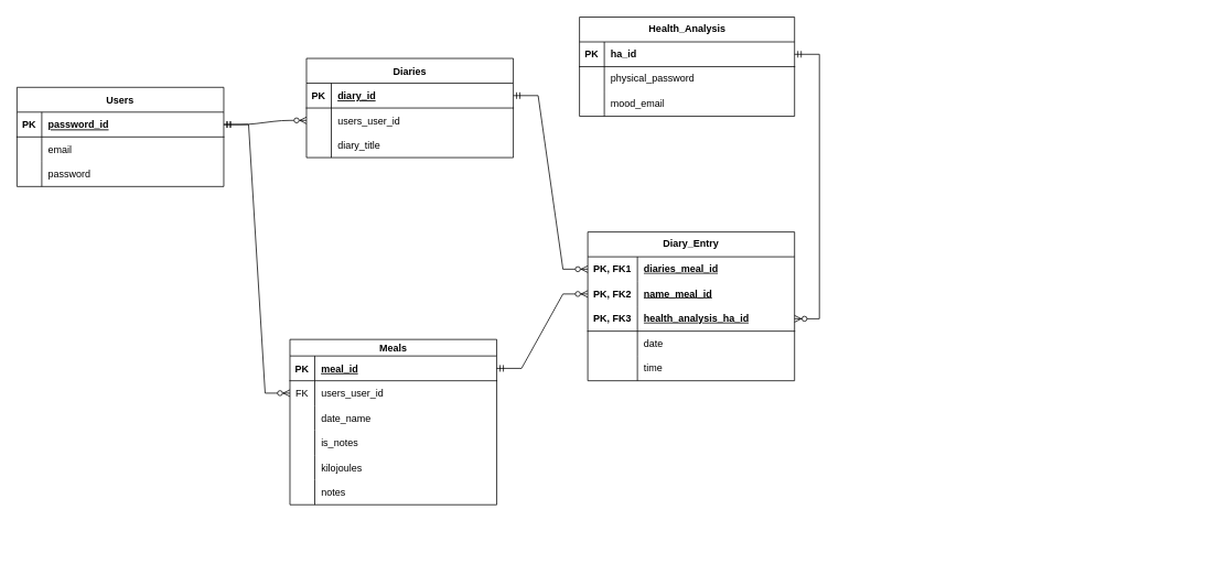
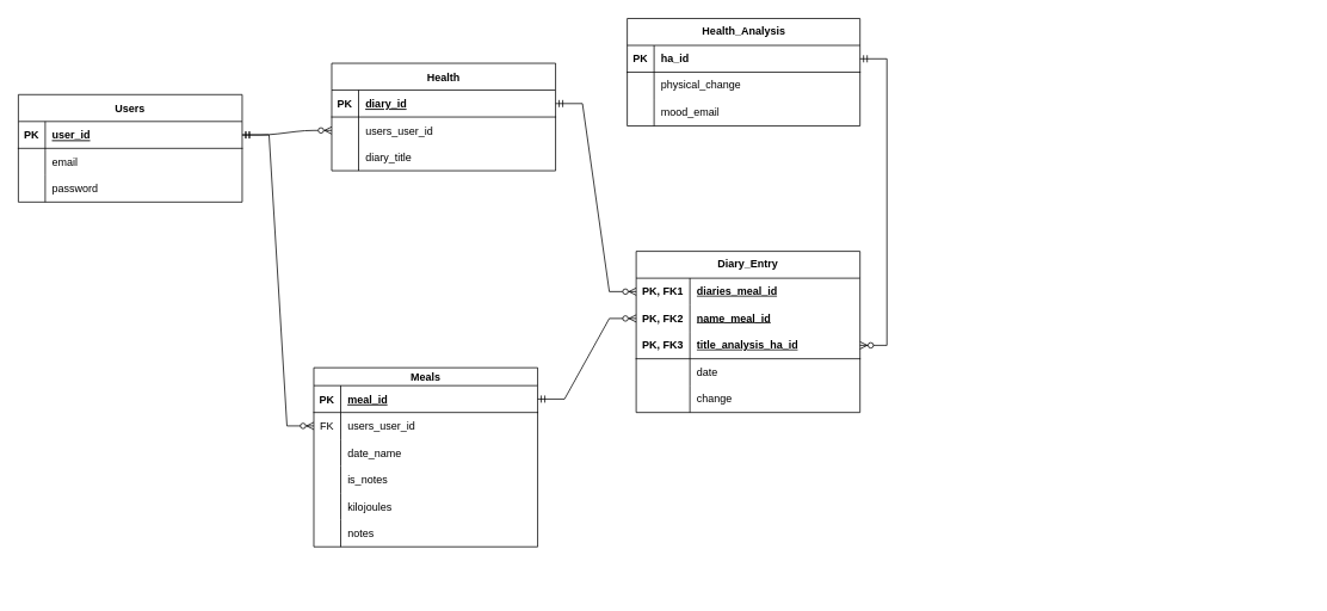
  <mxCell id="0" />
  <mxCell id="1" parent="0" />
  <mxCell id="2" value="Meals" style="shape=table;startSize=20;container=1;collapsible=1;childLayout=tableLayout;fixedRows=1;rowLines=0;fontStyle=1;align=center;resizeLast=1;" parent="1" vertex="1"><mxGeometry x="350" y="410" width="250" height="200" as="geometry" /></mxCell>
  <mxCell id="3" value="" style="shape=partialRectangle;collapsible=0;dropTarget=0;pointerEvents=0;fillColor=none;points=[[0,0.5],[1,0.5]];portConstraint=eastwest;top=0;left=0;right=0;bottom=1;" parent="2" vertex="1"><mxGeometry y="20" width="250" height="30" as="geometry" /></mxCell>
  <mxCell id="4" value="PK" style="shape=partialRectangle;overflow=hidden;connectable=0;fillColor=none;top=0;left=0;bottom=0;right=0;fontStyle=1;" parent="3" vertex="1"><mxGeometry width="30" height="30" as="geometry"><mxRectangle width="30" height="30" as="alternateBounds" /></mxGeometry></mxCell>
  <mxCell id="5" value="meal_id" style="shape=partialRectangle;overflow=hidden;connectable=0;fillColor=none;top=0;left=0;bottom=0;right=0;align=left;spacingLeft=6;fontStyle=5;" parent="3" vertex="1"><mxGeometry x="30" width="220" height="30" as="geometry"><mxRectangle width="220" height="30" as="alternateBounds" /></mxGeometry></mxCell>
  <mxCell id="6" style="shape=partialRectangle;collapsible=0;dropTarget=0;pointerEvents=0;fillColor=none;points=[[0,0.5],[1,0.5]];portConstraint=eastwest;top=0;left=0;right=0;bottom=0;" vertex="1" parent="2"><mxGeometry y="50" width="250" height="30" as="geometry" /></mxCell>
  <mxCell id="7" value="FK" style="shape=partialRectangle;overflow=hidden;connectable=0;fillColor=none;top=0;left=0;bottom=0;right=0;" vertex="1" parent="6"><mxGeometry width="30" height="30" as="geometry"><mxRectangle width="30" height="30" as="alternateBounds" /></mxGeometry></mxCell>
  <mxCell id="8" value="users_user_id" style="shape=partialRectangle;overflow=hidden;connectable=0;fillColor=none;top=0;left=0;bottom=0;right=0;align=left;spacingLeft=6;" vertex="1" parent="6"><mxGeometry x="30" width="220" height="30" as="geometry"><mxRectangle width="220" height="30" as="alternateBounds" /></mxGeometry></mxCell>
  <mxCell id="9" style="shape=partialRectangle;collapsible=0;dropTarget=0;pointerEvents=0;fillColor=none;points=[[0,0.5],[1,0.5]];portConstraint=eastwest;top=0;left=0;right=0;bottom=0;" parent="2" vertex="1"><mxGeometry y="80" width="250" height="30" as="geometry" /></mxCell>
  <mxCell id="10" style="shape=partialRectangle;overflow=hidden;connectable=0;fillColor=none;top=0;left=0;bottom=0;right=0;" parent="9" vertex="1"><mxGeometry width="30" height="30" as="geometry"><mxRectangle width="30" height="30" as="alternateBounds" /></mxGeometry></mxCell>
  <mxCell id="11" value="date_name" style="shape=partialRectangle;overflow=hidden;connectable=0;fillColor=none;top=0;left=0;bottom=0;right=0;align=left;spacingLeft=6;" parent="9" vertex="1"><mxGeometry x="30" width="220" height="30" as="geometry"><mxRectangle width="220" height="30" as="alternateBounds" /></mxGeometry></mxCell>
  <mxCell id="12" value="" style="shape=partialRectangle;collapsible=0;dropTarget=0;pointerEvents=0;fillColor=none;points=[[0,0.5],[1,0.5]];portConstraint=eastwest;top=0;left=0;right=0;bottom=0;" parent="2" vertex="1"><mxGeometry y="110" width="250" height="30" as="geometry" /></mxCell>
  <mxCell id="13" value="" style="shape=partialRectangle;overflow=hidden;connectable=0;fillColor=none;top=0;left=0;bottom=0;right=0;" parent="12" vertex="1"><mxGeometry width="30" height="30" as="geometry"><mxRectangle width="30" height="30" as="alternateBounds" /></mxGeometry></mxCell>
  <mxCell id="14" value="is_notes" style="shape=partialRectangle;overflow=hidden;connectable=0;fillColor=none;top=0;left=0;bottom=0;right=0;align=left;spacingLeft=6;" parent="12" vertex="1"><mxGeometry x="30" width="220" height="30" as="geometry"><mxRectangle width="220" height="30" as="alternateBounds" /></mxGeometry></mxCell>
  <mxCell id="15" style="shape=partialRectangle;collapsible=0;dropTarget=0;pointerEvents=0;fillColor=none;points=[[0,0.5],[1,0.5]];portConstraint=eastwest;top=0;left=0;right=0;bottom=0;" parent="2" vertex="1"><mxGeometry y="140" width="250" height="30" as="geometry" /></mxCell>
  <mxCell id="16" style="shape=partialRectangle;overflow=hidden;connectable=0;fillColor=none;top=0;left=0;bottom=0;right=0;" parent="15" vertex="1"><mxGeometry width="30" height="30" as="geometry"><mxRectangle width="30" height="30" as="alternateBounds" /></mxGeometry></mxCell>
  <mxCell id="17" value="kilojoules" style="shape=partialRectangle;overflow=hidden;connectable=0;fillColor=none;top=0;left=0;bottom=0;right=0;align=left;spacingLeft=6;" parent="15" vertex="1"><mxGeometry x="30" width="220" height="30" as="geometry"><mxRectangle width="220" height="30" as="alternateBounds" /></mxGeometry></mxCell>
  <mxCell id="18" style="shape=partialRectangle;collapsible=0;dropTarget=0;pointerEvents=0;fillColor=none;points=[[0,0.5],[1,0.5]];portConstraint=eastwest;top=0;left=0;right=0;bottom=0;" parent="2" vertex="1"><mxGeometry y="170" width="250" height="30" as="geometry" /></mxCell>
  <mxCell id="19" style="shape=partialRectangle;overflow=hidden;connectable=0;fillColor=none;top=0;left=0;bottom=0;right=0;" parent="18" vertex="1"><mxGeometry width="30" height="30" as="geometry"><mxRectangle width="30" height="30" as="alternateBounds" /></mxGeometry></mxCell>
  <mxCell id="20" value="notes" style="shape=partialRectangle;overflow=hidden;connectable=0;fillColor=none;top=0;left=0;bottom=0;right=0;align=left;spacingLeft=6;" parent="18" vertex="1"><mxGeometry x="30" width="220" height="30" as="geometry"><mxRectangle width="220" height="30" as="alternateBounds" /></mxGeometry></mxCell>
- <mxCell id="21" value="Diaries" style="shape=table;startSize=30;container=1;collapsible=1;childLayout=tableLayout;fixedRows=1;rowLines=0;fontStyle=1;align=center;resizeLast=1;" parent="1" vertex="1"><mxGeometry x="370" y="70" width="250" height="120" as="geometry" /></mxCell>
+ <mxCell id="21" value="Health" style="shape=table;startSize=30;container=1;collapsible=1;childLayout=tableLayout;fixedRows=1;rowLines=0;fontStyle=1;align=center;resizeLast=1;" parent="1" vertex="1"><mxGeometry x="370" y="70" width="250" height="120" as="geometry" /></mxCell>
  <mxCell id="22" value="" style="shape=partialRectangle;collapsible=0;dropTarget=0;pointerEvents=0;fillColor=none;points=[[0,0.5],[1,0.5]];portConstraint=eastwest;top=0;left=0;right=0;bottom=1;" parent="21" vertex="1"><mxGeometry y="30" width="250" height="30" as="geometry" /></mxCell>
  <mxCell id="23" value="PK" style="shape=partialRectangle;overflow=hidden;connectable=0;fillColor=none;top=0;left=0;bottom=0;right=0;fontStyle=1;" parent="22" vertex="1"><mxGeometry width="30" height="30" as="geometry"><mxRectangle width="30" height="30" as="alternateBounds" /></mxGeometry></mxCell>
  <mxCell id="24" value="diary_id" style="shape=partialRectangle;overflow=hidden;connectable=0;fillColor=none;top=0;left=0;bottom=0;right=0;align=left;spacingLeft=6;fontStyle=5;" parent="22" vertex="1"><mxGeometry x="30" width="220" height="30" as="geometry"><mxRectangle width="220" height="30" as="alternateBounds" /></mxGeometry></mxCell>
  <mxCell id="25" value="" style="shape=partialRectangle;collapsible=0;dropTarget=0;pointerEvents=0;fillColor=none;points=[[0,0.5],[1,0.5]];portConstraint=eastwest;top=0;left=0;right=0;bottom=0;" parent="21" vertex="1"><mxGeometry y="60" width="250" height="30" as="geometry" /></mxCell>
  <mxCell id="26" value="users_user_id" style="shape=partialRectangle;overflow=hidden;connectable=0;fillColor=none;top=0;left=0;bottom=0;right=0;align=left;spacingLeft=6;" parent="25" vertex="1"><mxGeometry x="30" width="220" height="30" as="geometry"><mxRectangle width="220" height="30" as="alternateBounds" /></mxGeometry></mxCell>
  <mxCell id="27" style="shape=partialRectangle;collapsible=0;dropTarget=0;pointerEvents=0;fillColor=none;points=[[0,0.5],[1,0.5]];portConstraint=eastwest;top=0;left=0;right=0;bottom=0;" vertex="1" parent="21"><mxGeometry y="90" width="250" height="30" as="geometry" /></mxCell>
  <mxCell id="28" style="shape=partialRectangle;overflow=hidden;connectable=0;fillColor=none;top=0;left=0;bottom=0;right=0;" vertex="1" parent="27"><mxGeometry width="30" height="30" as="geometry"><mxRectangle width="30" height="30" as="alternateBounds" /></mxGeometry></mxCell>
  <mxCell id="29" value="diary_title" style="shape=partialRectangle;overflow=hidden;connectable=0;fillColor=none;top=0;left=0;bottom=0;right=0;align=left;spacingLeft=6;" vertex="1" parent="27"><mxGeometry x="30" width="220" height="30" as="geometry"><mxRectangle width="220" height="30" as="alternateBounds" /></mxGeometry></mxCell>
  <mxCell id="30" value="Users" style="shape=table;startSize=30;container=1;collapsible=1;childLayout=tableLayout;fixedRows=1;rowLines=0;fontStyle=1;align=center;resizeLast=1;" parent="1" vertex="1"><mxGeometry x="20" y="105" width="250" height="120" as="geometry" /></mxCell>
  <mxCell id="31" value="" style="shape=partialRectangle;collapsible=0;dropTarget=0;pointerEvents=0;fillColor=none;points=[[0,0.5],[1,0.5]];portConstraint=eastwest;top=0;left=0;right=0;bottom=1;" parent="30" vertex="1"><mxGeometry y="30" width="250" height="30" as="geometry" /></mxCell>
  <mxCell id="32" value="PK" style="shape=partialRectangle;overflow=hidden;connectable=0;fillColor=none;top=0;left=0;bottom=0;right=0;fontStyle=1;" parent="31" vertex="1"><mxGeometry width="30" height="30" as="geometry"><mxRectangle width="30" height="30" as="alternateBounds" /></mxGeometry></mxCell>
- <mxCell id="33" value="password_id" style="shape=partialRectangle;overflow=hidden;connectable=0;fillColor=none;top=0;left=0;bottom=0;right=0;align=left;spacingLeft=6;fontStyle=5;" parent="31" vertex="1"><mxGeometry x="30" width="220" height="30" as="geometry"><mxRectangle width="220" height="30" as="alternateBounds" /></mxGeometry></mxCell>
+ <mxCell id="33" value="user_id" style="shape=partialRectangle;overflow=hidden;connectable=0;fillColor=none;top=0;left=0;bottom=0;right=0;align=left;spacingLeft=6;fontStyle=5;" parent="31" vertex="1"><mxGeometry x="30" width="220" height="30" as="geometry"><mxRectangle width="220" height="30" as="alternateBounds" /></mxGeometry></mxCell>
  <mxCell id="34" value="" style="shape=partialRectangle;collapsible=0;dropTarget=0;pointerEvents=0;fillColor=none;points=[[0,0.5],[1,0.5]];portConstraint=eastwest;top=0;left=0;right=0;bottom=0;" parent="30" vertex="1"><mxGeometry y="60" width="250" height="30" as="geometry" /></mxCell>
  <mxCell id="35" value="" style="shape=partialRectangle;overflow=hidden;connectable=0;fillColor=none;top=0;left=0;bottom=0;right=0;" parent="34" vertex="1"><mxGeometry width="30" height="30" as="geometry"><mxRectangle width="30" height="30" as="alternateBounds" /></mxGeometry></mxCell>
  <mxCell id="36" value="email" style="shape=partialRectangle;overflow=hidden;connectable=0;fillColor=none;top=0;left=0;bottom=0;right=0;align=left;spacingLeft=6;" parent="34" vertex="1"><mxGeometry x="30" width="220" height="30" as="geometry"><mxRectangle width="220" height="30" as="alternateBounds" /></mxGeometry></mxCell>
  <mxCell id="37" style="shape=partialRectangle;collapsible=0;dropTarget=0;pointerEvents=0;fillColor=none;points=[[0,0.5],[1,0.5]];portConstraint=eastwest;top=0;left=0;right=0;bottom=0;" parent="30" vertex="1"><mxGeometry y="90" width="250" height="30" as="geometry" /></mxCell>
  <mxCell id="38" style="shape=partialRectangle;overflow=hidden;connectable=0;fillColor=none;top=0;left=0;bottom=0;right=0;" parent="37" vertex="1"><mxGeometry width="30" height="30" as="geometry"><mxRectangle width="30" height="30" as="alternateBounds" /></mxGeometry></mxCell>
  <mxCell id="39" value="password" style="shape=partialRectangle;overflow=hidden;connectable=0;fillColor=none;top=0;left=0;bottom=0;right=0;align=left;spacingLeft=6;" parent="37" vertex="1"><mxGeometry x="30" width="220" height="30" as="geometry"><mxRectangle width="220" height="30" as="alternateBounds" /></mxGeometry></mxCell>
  <mxCell id="40" value="" style="edgeStyle=entityRelationEdgeStyle;endArrow=ERzeroToMany;startArrow=ERmandOne;endFill=1;startFill=0;exitX=1;exitY=0.5;exitDx=0;exitDy=0;" parent="1" source="31" target="25" edge="1"><mxGeometry width="100" height="100" relative="1" as="geometry"><mxPoint x="250" y="300" as="sourcePoint" /><mxPoint x="320" y="465" as="targetPoint" /><Array as="points"><mxPoint x="270" y="320" /><mxPoint x="290" y="350" /><mxPoint x="190" y="660" /><mxPoint x="190" y="660" /></Array></mxGeometry></mxCell>
  <mxCell id="41" value="Health_Analysis" style="shape=table;startSize=30;container=1;collapsible=1;childLayout=tableLayout;fixedRows=1;rowLines=0;fontStyle=1;align=center;resizeLast=1;html=1;" parent="1" vertex="1"><mxGeometry x="700" y="20" width="260" height="120" as="geometry"><mxRectangle x="730" y="20" width="130" height="30" as="alternateBounds" /></mxGeometry></mxCell>
  <mxCell id="42" value="" style="shape=tableRow;horizontal=0;startSize=0;swimlaneHead=0;swimlaneBody=0;fillColor=none;collapsible=0;dropTarget=0;points=[[0,0.5],[1,0.5]];portConstraint=eastwest;top=0;left=0;right=0;bottom=1;fontStyle=1" parent="41" vertex="1"><mxGeometry y="30" width="260" height="30" as="geometry" /></mxCell>
  <mxCell id="43" value="PK" style="shape=partialRectangle;connectable=0;fillColor=none;top=0;left=0;bottom=0;right=0;editable=1;overflow=hidden;whiteSpace=wrap;html=1;fontStyle=1" parent="42" vertex="1"><mxGeometry width="30" height="30" as="geometry"><mxRectangle width="30" height="30" as="alternateBounds" /></mxGeometry></mxCell>
  <mxCell id="44" value="ha_id" style="shape=partialRectangle;connectable=0;fillColor=none;top=0;left=0;bottom=0;right=0;align=left;spacingLeft=6;overflow=hidden;whiteSpace=wrap;html=1;fontStyle=1" parent="42" vertex="1"><mxGeometry x="30" width="230" height="30" as="geometry"><mxRectangle width="230" height="30" as="alternateBounds" /></mxGeometry></mxCell>
  <mxCell id="45" value="" style="shape=tableRow;horizontal=0;startSize=0;swimlaneHead=0;swimlaneBody=0;fillColor=none;collapsible=0;dropTarget=0;points=[[0,0.5],[1,0.5]];portConstraint=eastwest;top=0;left=0;right=0;bottom=0;" parent="41" vertex="1"><mxGeometry y="60" width="260" height="30" as="geometry" /></mxCell>
  <mxCell id="46" value="" style="shape=partialRectangle;connectable=0;fillColor=none;top=0;left=0;bottom=0;right=0;editable=1;overflow=hidden;whiteSpace=wrap;html=1;" parent="45" vertex="1"><mxGeometry width="30" height="30" as="geometry"><mxRectangle width="30" height="30" as="alternateBounds" /></mxGeometry></mxCell>
- <mxCell id="47" value="physical_password" style="shape=partialRectangle;connectable=0;fillColor=none;top=0;left=0;bottom=0;right=0;align=left;spacingLeft=6;overflow=hidden;whiteSpace=wrap;html=1;" parent="45" vertex="1"><mxGeometry x="30" width="230" height="30" as="geometry"><mxRectangle width="230" height="30" as="alternateBounds" /></mxGeometry></mxCell>
+ <mxCell id="47" value="physical_change" style="shape=partialRectangle;connectable=0;fillColor=none;top=0;left=0;bottom=0;right=0;align=left;spacingLeft=6;overflow=hidden;whiteSpace=wrap;html=1;" parent="45" vertex="1"><mxGeometry x="30" width="230" height="30" as="geometry"><mxRectangle width="230" height="30" as="alternateBounds" /></mxGeometry></mxCell>
  <mxCell id="48" value="" style="shape=tableRow;horizontal=0;startSize=0;swimlaneHead=0;swimlaneBody=0;fillColor=none;collapsible=0;dropTarget=0;points=[[0,0.5],[1,0.5]];portConstraint=eastwest;top=0;left=0;right=0;bottom=0;" parent="41" vertex="1"><mxGeometry y="90" width="260" height="30" as="geometry" /></mxCell>
  <mxCell id="49" value="" style="shape=partialRectangle;connectable=0;fillColor=none;top=0;left=0;bottom=0;right=0;editable=1;overflow=hidden;whiteSpace=wrap;html=1;" parent="48" vertex="1"><mxGeometry width="30" height="30" as="geometry"><mxRectangle width="30" height="30" as="alternateBounds" /></mxGeometry></mxCell>
  <mxCell id="50" value="mood_email" style="shape=partialRectangle;connectable=0;fillColor=none;top=0;left=0;bottom=0;right=0;align=left;spacingLeft=6;overflow=hidden;whiteSpace=wrap;html=1;" parent="48" vertex="1"><mxGeometry x="30" width="230" height="30" as="geometry"><mxRectangle width="230" height="30" as="alternateBounds" /></mxGeometry></mxCell>
  <mxCell id="51" value="Diary_Entry" style="shape=table;startSize=30;container=1;collapsible=1;childLayout=tableLayout;fixedRows=1;rowLines=0;fontStyle=1;align=center;resizeLast=1;html=1;whiteSpace=wrap;" parent="1" vertex="1"><mxGeometry x="710" y="280" width="250" height="180" as="geometry" /></mxCell>
  <mxCell id="52" value="" style="shape=tableRow;horizontal=0;startSize=0;swimlaneHead=0;swimlaneBody=0;fillColor=none;collapsible=0;dropTarget=0;points=[[0,0.5],[1,0.5]];portConstraint=eastwest;top=0;left=0;right=0;bottom=0;html=1;" parent="51" vertex="1"><mxGeometry y="30" width="250" height="30" as="geometry" /></mxCell>
  <mxCell id="53" value="PK, FK1" style="shape=partialRectangle;connectable=0;fillColor=none;top=0;left=0;bottom=0;right=0;fontStyle=1;overflow=hidden;html=1;whiteSpace=wrap;" parent="52" vertex="1"><mxGeometry width="60" height="30" as="geometry"><mxRectangle width="60" height="30" as="alternateBounds" /></mxGeometry></mxCell>
  <mxCell id="54" value="diaries_meal_id" style="shape=partialRectangle;connectable=0;fillColor=none;top=0;left=0;bottom=0;right=0;align=left;spacingLeft=6;fontStyle=5;overflow=hidden;html=1;whiteSpace=wrap;" parent="52" vertex="1"><mxGeometry x="60" width="190" height="30" as="geometry"><mxRectangle width="190" height="30" as="alternateBounds" /></mxGeometry></mxCell>
  <mxCell id="55" value="" style="shape=tableRow;horizontal=0;startSize=0;swimlaneHead=0;swimlaneBody=0;fillColor=none;collapsible=0;dropTarget=0;points=[[0,0.5],[1,0.5]];portConstraint=eastwest;top=0;left=0;right=0;bottom=0;html=1;" parent="51" vertex="1"><mxGeometry y="60" width="250" height="30" as="geometry" /></mxCell>
  <mxCell id="56" value="PK, FK2" style="shape=partialRectangle;connectable=0;fillColor=none;top=0;left=0;bottom=0;right=0;fontStyle=1;overflow=hidden;html=1;whiteSpace=wrap;" parent="55" vertex="1"><mxGeometry width="60" height="30" as="geometry"><mxRectangle width="60" height="30" as="alternateBounds" /></mxGeometry></mxCell>
  <mxCell id="57" value="name_meal_id" style="shape=partialRectangle;connectable=0;fillColor=none;top=0;left=0;bottom=0;right=0;align=left;spacingLeft=6;fontStyle=5;overflow=hidden;html=1;whiteSpace=wrap;" parent="55" vertex="1"><mxGeometry x="60" width="190" height="30" as="geometry"><mxRectangle width="190" height="30" as="alternateBounds" /></mxGeometry></mxCell>
  <mxCell id="58" style="shape=tableRow;horizontal=0;startSize=0;swimlaneHead=0;swimlaneBody=0;fillColor=none;collapsible=0;dropTarget=0;points=[[0,0.5],[1,0.5]];portConstraint=eastwest;top=0;left=0;right=0;bottom=1;html=1;" vertex="1" parent="51"><mxGeometry y="90" width="250" height="30" as="geometry" /></mxCell>
  <mxCell id="59" value="PK, FK3" style="shape=partialRectangle;connectable=0;fillColor=none;top=0;left=0;bottom=0;right=0;fontStyle=1;overflow=hidden;html=1;whiteSpace=wrap;" vertex="1" parent="58"><mxGeometry width="60" height="30" as="geometry"><mxRectangle width="60" height="30" as="alternateBounds" /></mxGeometry></mxCell>
- <mxCell id="60" value="health_analysis_ha_id" style="shape=partialRectangle;connectable=0;fillColor=none;top=0;left=0;bottom=0;right=0;align=left;spacingLeft=6;fontStyle=5;overflow=hidden;html=1;whiteSpace=wrap;" vertex="1" parent="58"><mxGeometry x="60" width="190" height="30" as="geometry"><mxRectangle width="190" height="30" as="alternateBounds" /></mxGeometry></mxCell>
+ <mxCell id="60" value="title_analysis_ha_id" style="shape=partialRectangle;connectable=0;fillColor=none;top=0;left=0;bottom=0;right=0;align=left;spacingLeft=6;fontStyle=5;overflow=hidden;html=1;whiteSpace=wrap;" vertex="1" parent="58"><mxGeometry x="60" width="190" height="30" as="geometry"><mxRectangle width="190" height="30" as="alternateBounds" /></mxGeometry></mxCell>
  <mxCell id="61" style="shape=tableRow;horizontal=0;startSize=0;swimlaneHead=0;swimlaneBody=0;fillColor=none;collapsible=0;dropTarget=0;points=[[0,0.5],[1,0.5]];portConstraint=eastwest;top=0;left=0;right=0;bottom=0;html=1;swimlaneLine=1;strokeColor=default;" vertex="1" parent="51"><mxGeometry y="120" width="250" height="30" as="geometry" /></mxCell>
  <mxCell id="62" style="shape=partialRectangle;connectable=0;fillColor=none;top=0;left=0;bottom=0;right=0;fontStyle=1;overflow=hidden;html=1;whiteSpace=wrap;" vertex="1" parent="61"><mxGeometry width="60" height="30" as="geometry"><mxRectangle width="60" height="30" as="alternateBounds" /></mxGeometry></mxCell>
  <mxCell id="63" value="date" style="shape=partialRectangle;connectable=0;fillColor=none;top=0;left=0;bottom=0;right=0;align=left;spacingLeft=6;fontStyle=0;overflow=hidden;html=1;whiteSpace=wrap;" vertex="1" parent="61"><mxGeometry x="60" width="190" height="30" as="geometry"><mxRectangle width="190" height="30" as="alternateBounds" /></mxGeometry></mxCell>
  <mxCell id="64" style="shape=tableRow;horizontal=0;startSize=0;swimlaneHead=0;swimlaneBody=0;fillColor=none;collapsible=0;dropTarget=0;points=[[0,0.5],[1,0.5]];portConstraint=eastwest;top=0;left=0;right=0;bottom=0;html=1;swimlaneLine=1;strokeColor=default;" vertex="1" parent="51"><mxGeometry y="150" width="250" height="30" as="geometry" /></mxCell>
  <mxCell id="65" style="shape=partialRectangle;connectable=0;fillColor=none;top=0;left=0;bottom=0;right=0;fontStyle=1;overflow=hidden;html=1;whiteSpace=wrap;" vertex="1" parent="64"><mxGeometry width="60" height="30" as="geometry"><mxRectangle width="60" height="30" as="alternateBounds" /></mxGeometry></mxCell>
- <mxCell id="66" value="time" style="shape=partialRectangle;connectable=0;fillColor=none;top=0;left=0;bottom=0;right=0;align=left;spacingLeft=6;fontStyle=0;overflow=hidden;html=1;whiteSpace=wrap;" vertex="1" parent="64"><mxGeometry x="60" width="190" height="30" as="geometry"><mxRectangle width="190" height="30" as="alternateBounds" /></mxGeometry></mxCell>
+ <mxCell id="66" value="change" style="shape=partialRectangle;connectable=0;fillColor=none;top=0;left=0;bottom=0;right=0;align=left;spacingLeft=6;fontStyle=0;overflow=hidden;html=1;whiteSpace=wrap;" vertex="1" parent="64"><mxGeometry x="60" width="190" height="30" as="geometry"><mxRectangle width="190" height="30" as="alternateBounds" /></mxGeometry></mxCell>
  <mxCell id="67" value="" style="edgeStyle=entityRelationEdgeStyle;fontSize=12;html=1;endArrow=ERzeroToMany;startArrow=ERmandOne;rounded=0;" parent="1" source="3" target="55" edge="1"><mxGeometry width="100" height="100" relative="1" as="geometry"><mxPoint x="600" y="420" as="sourcePoint" /><mxPoint x="700" y="320" as="targetPoint" /></mxGeometry></mxCell>
  <mxCell id="68" value="" style="edgeStyle=entityRelationEdgeStyle;fontSize=12;html=1;endArrow=ERzeroToMany;startArrow=ERmandOne;rounded=0;" parent="1" source="22" target="52" edge="1"><mxGeometry width="100" height="100" relative="1" as="geometry"><mxPoint x="400" y="400" as="sourcePoint" /><mxPoint x="500" y="300" as="targetPoint" /><Array as="points"><mxPoint x="540" y="310" /></Array></mxGeometry></mxCell>
  <mxCell id="69" value="" style="edgeStyle=entityRelationEdgeStyle;fontSize=12;html=1;endArrow=ERzeroToMany;startArrow=ERmandOne;rounded=0;" edge="1" parent="1" source="42" target="58"><mxGeometry width="100" height="100" relative="1" as="geometry"><mxPoint x="1000" y="280" as="sourcePoint" /><mxPoint x="1100" y="180" as="targetPoint" /><Array as="points"><mxPoint x="1460" y="110" /></Array></mxGeometry></mxCell>
  <mxCell id="70" value="" style="edgeStyle=entityRelationEdgeStyle;fontSize=12;html=1;endArrow=ERzeroToMany;startArrow=ERmandOne;rounded=0;" edge="1" parent="1" source="31" target="6"><mxGeometry width="100" height="100" relative="1" as="geometry"><mxPoint x="450" y="390" as="sourcePoint" /><mxPoint x="550" y="290" as="targetPoint" /><Array as="points"><mxPoint x="350" y="280" /></Array></mxGeometry></mxCell>
